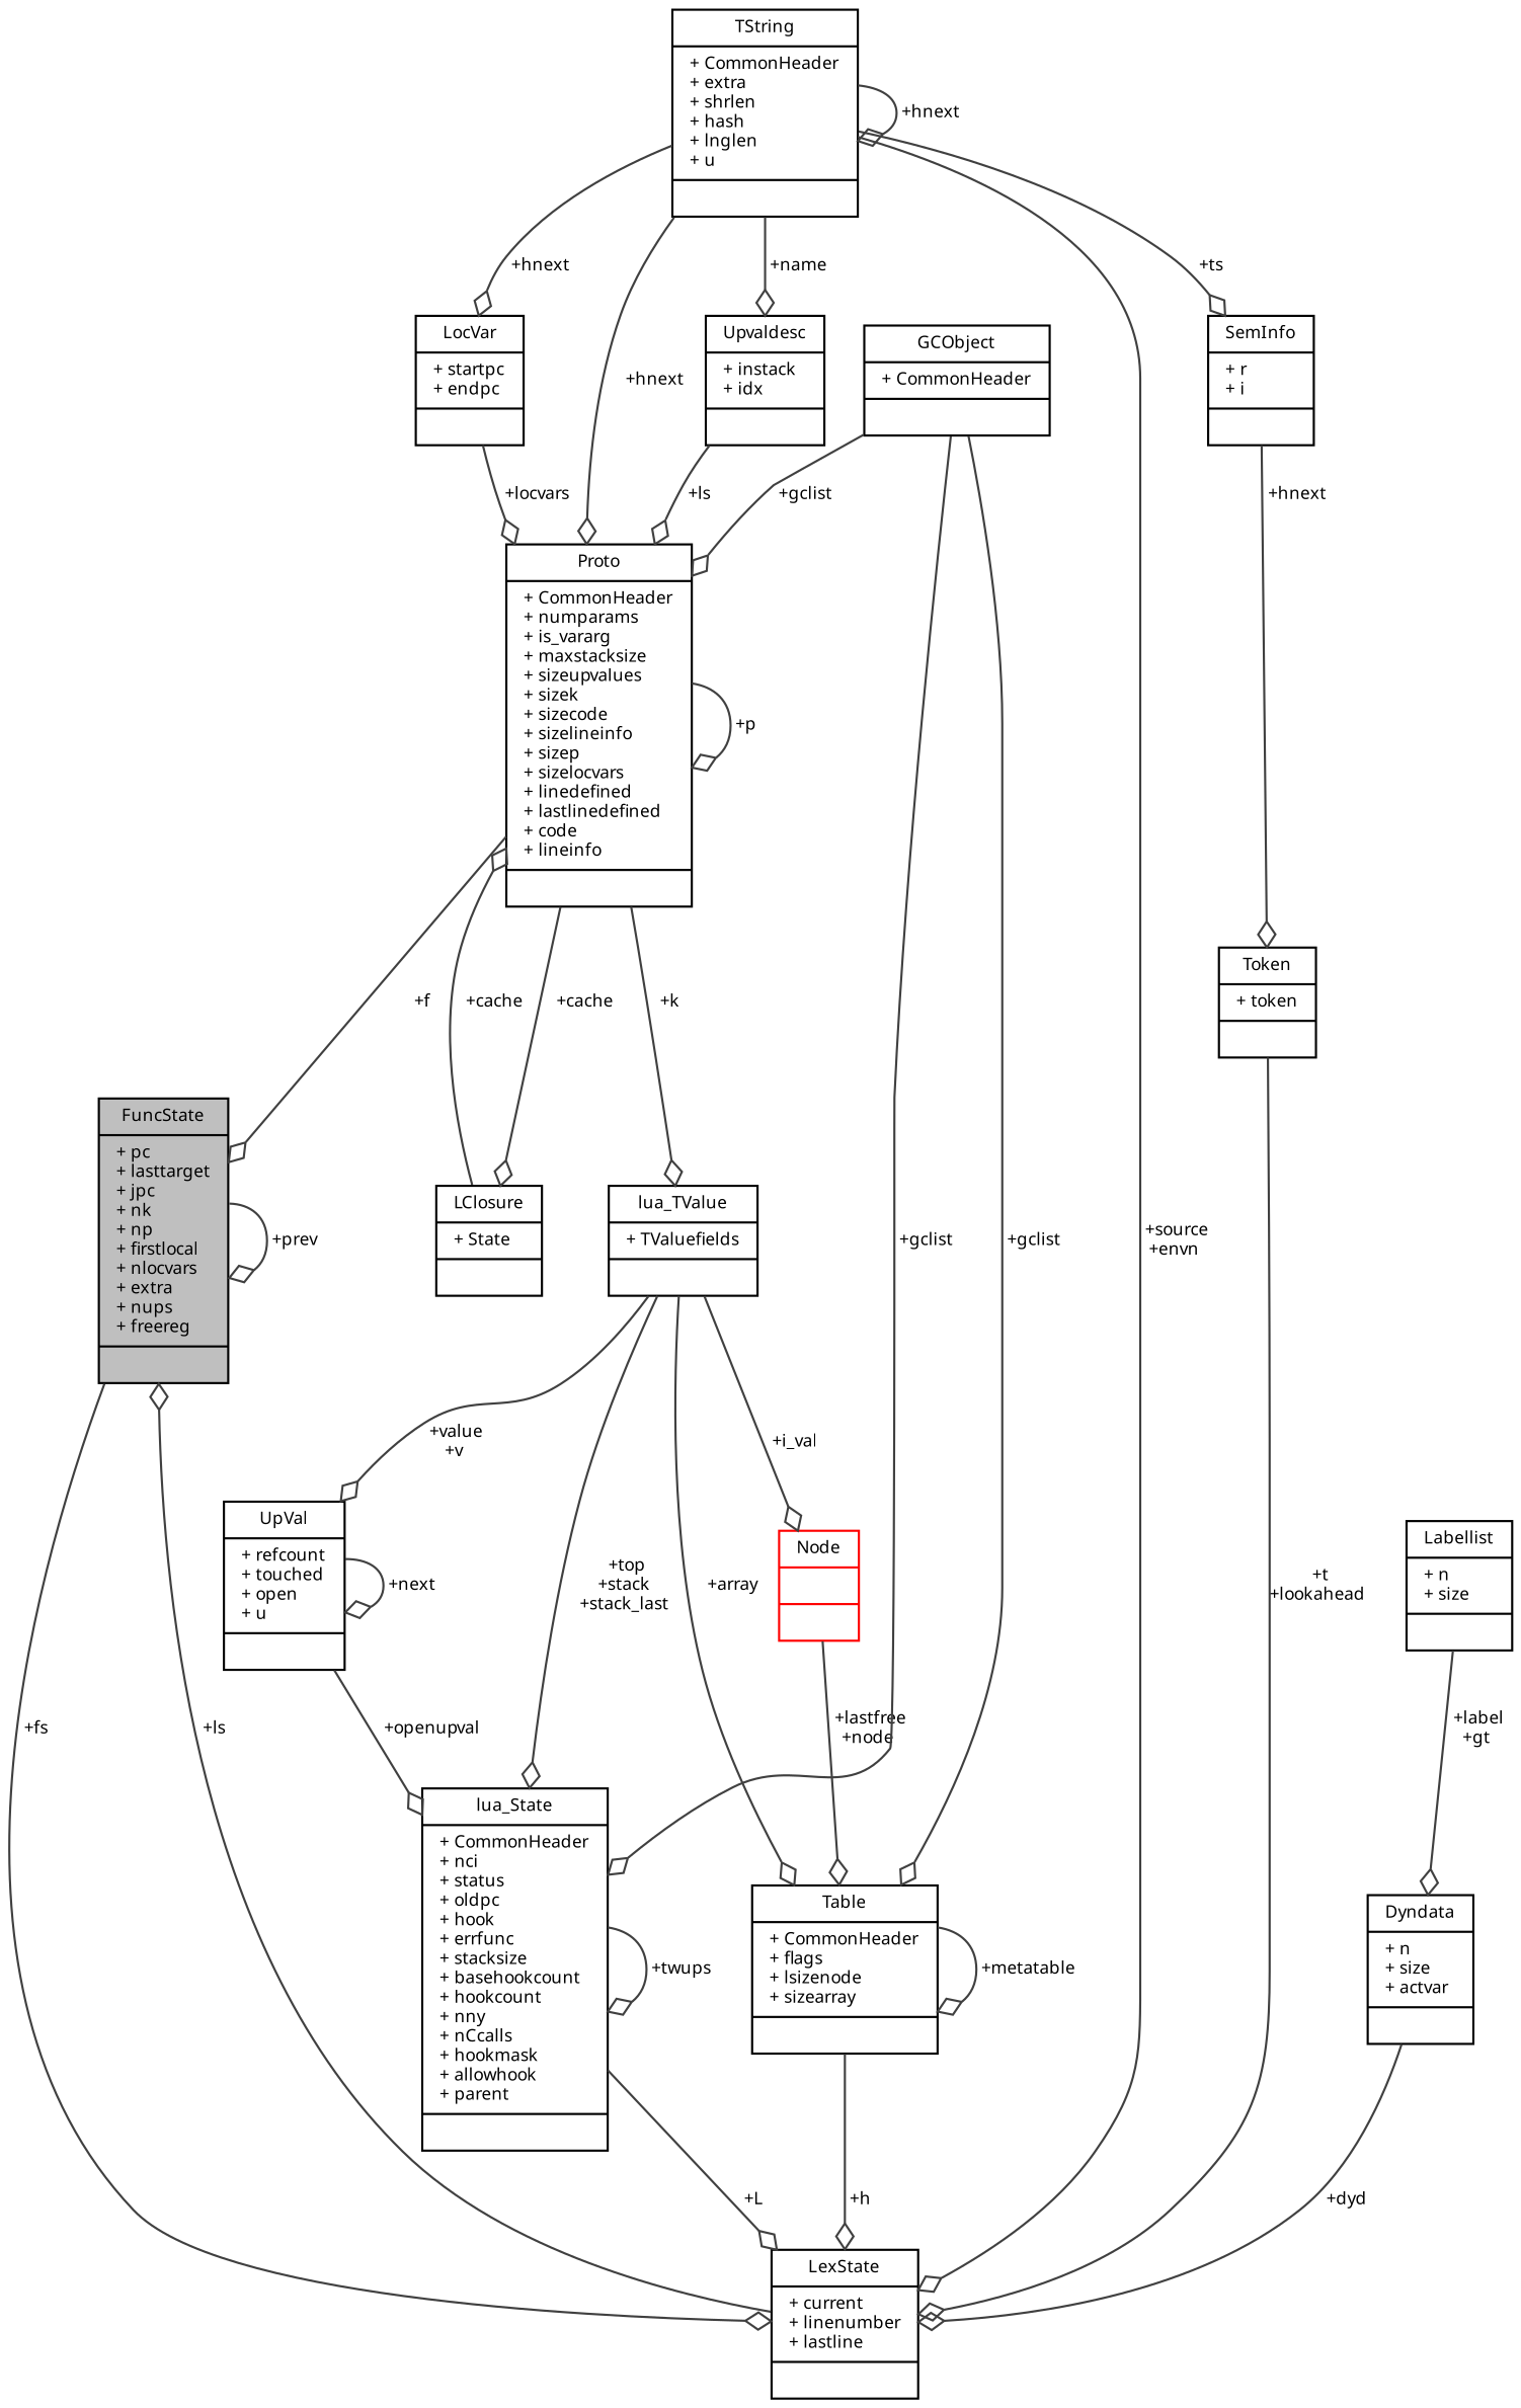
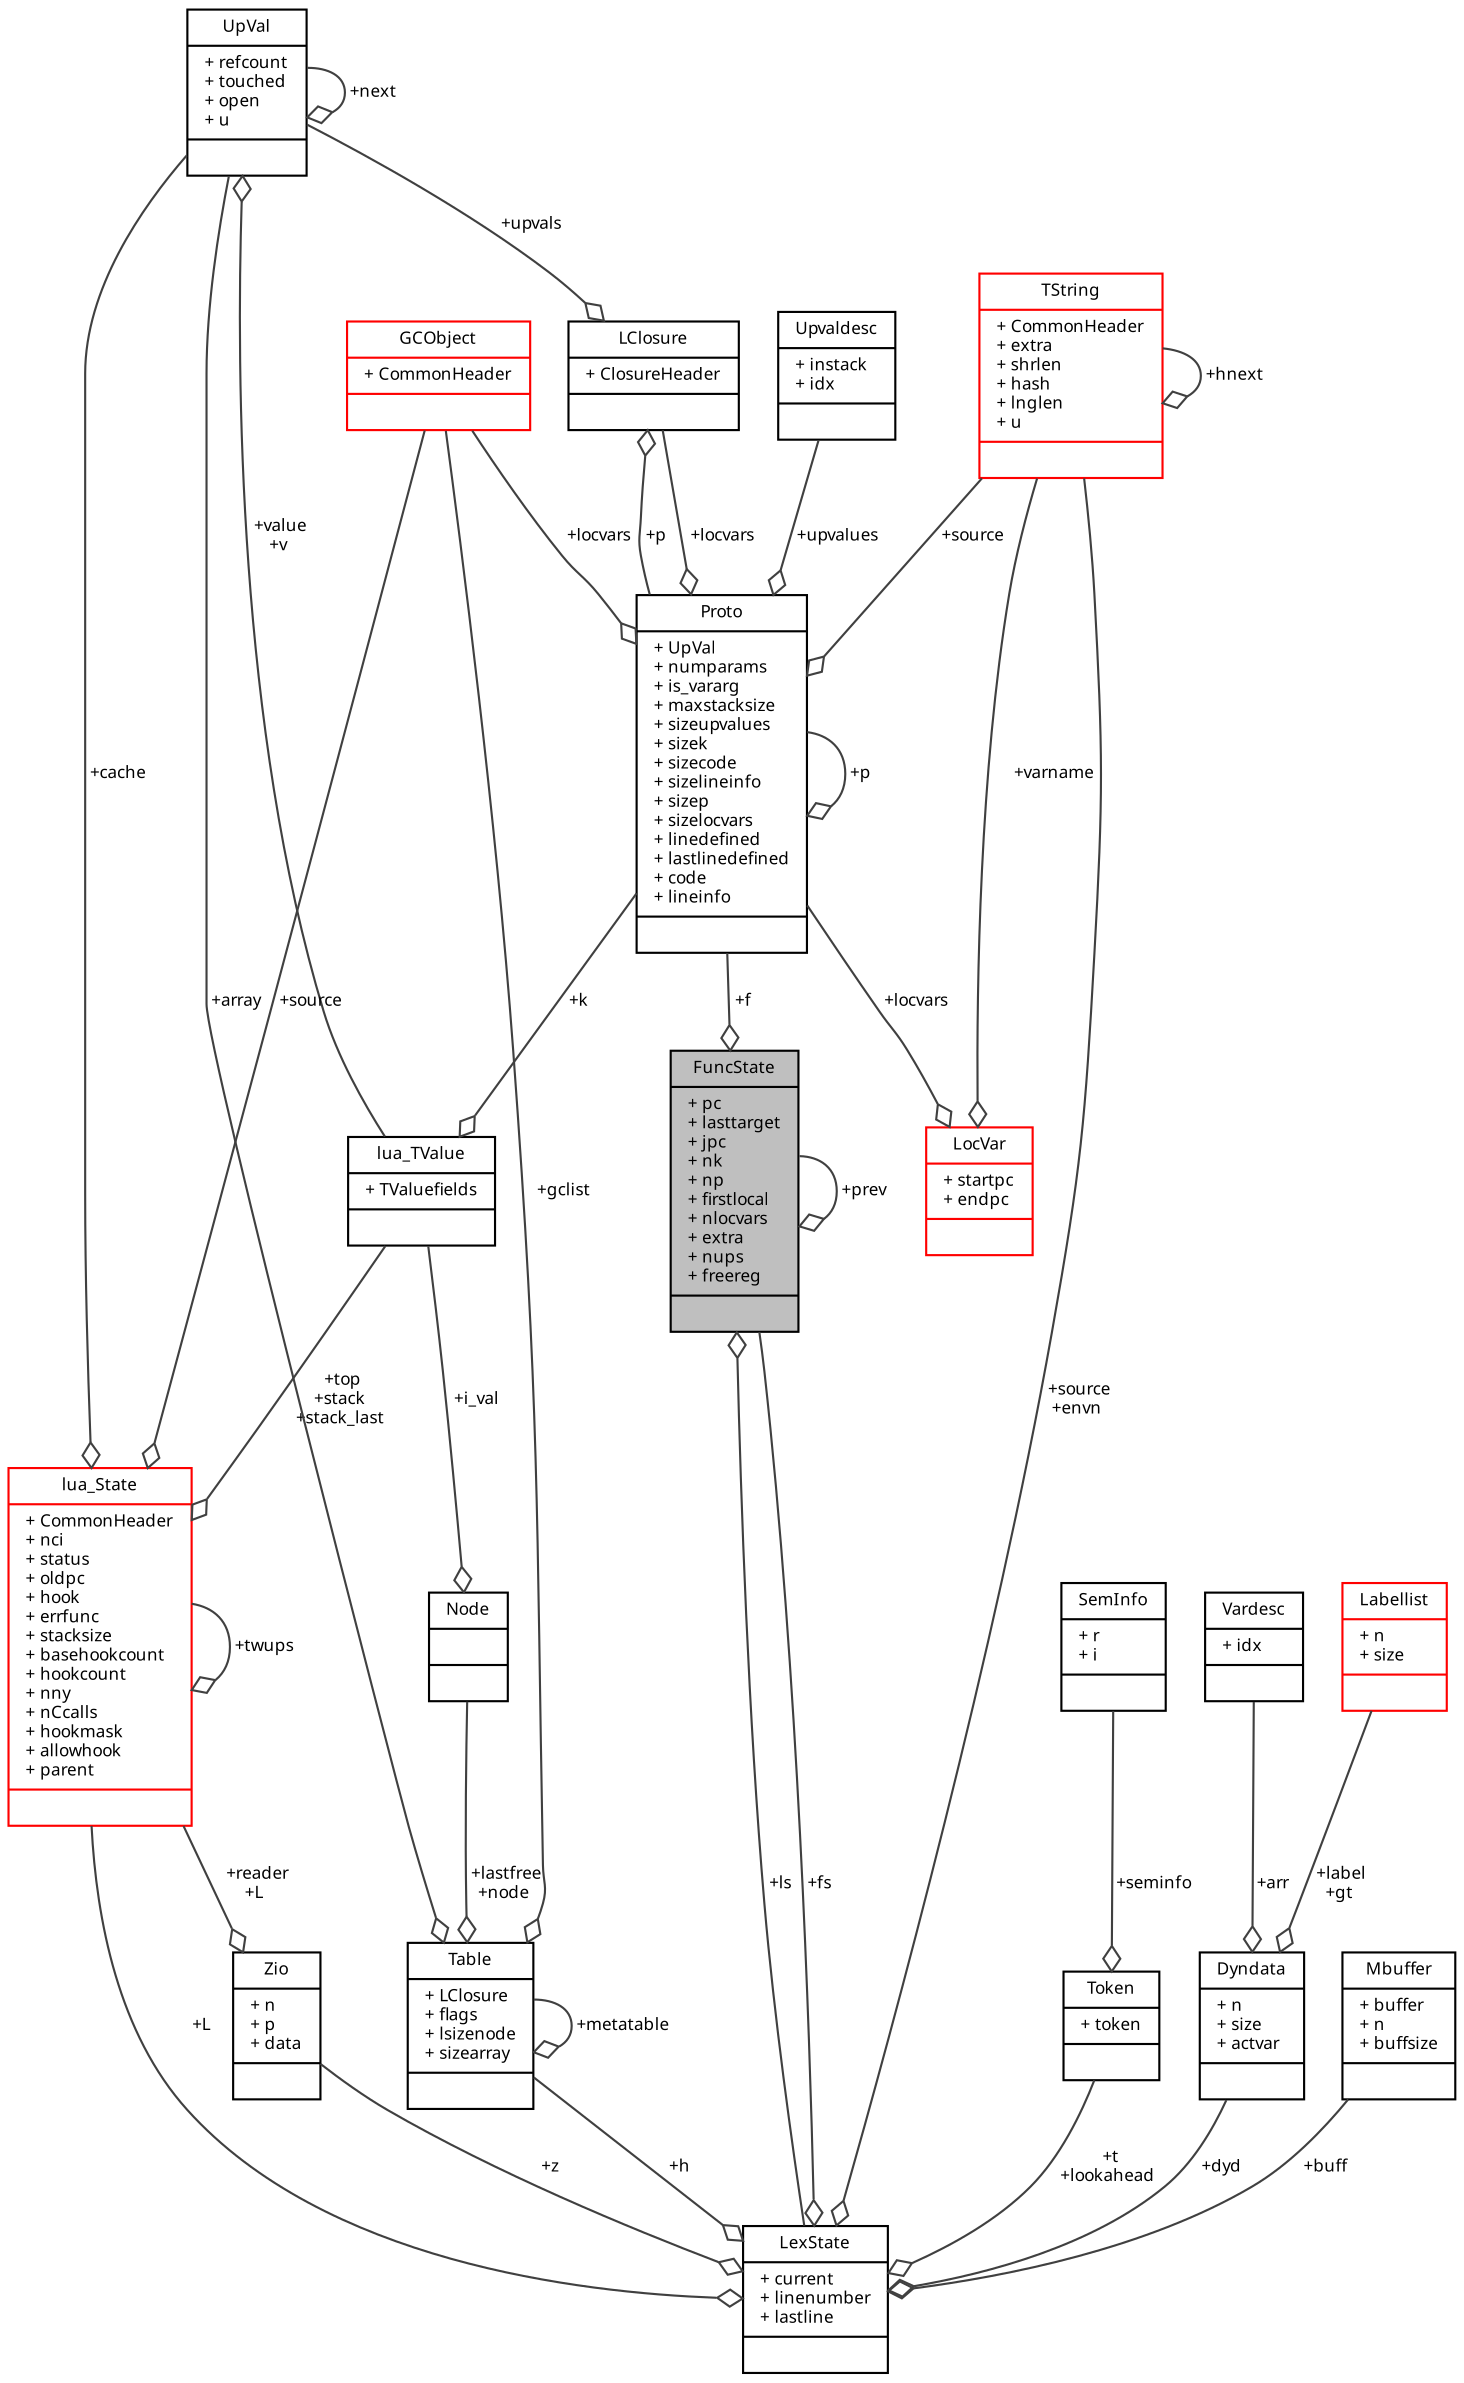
  digraph {
    node [color=black fillcolor=white fontname=Sans fontsize=8 shape=record style=filled]
    edge [arrowhead=odiamond color=grey25 fontname=Sans fontsize=8 labelfontname=Sans labelfontsize=8 style=solid]
    n1 [fillcolor=grey75 fontcolor=black height=0.2 label="{FuncState\n|+ pc\l+ lasttarget\l+ jpc\l+ nk\l+ np\l+ firstlocal\l+ nlocvars\l+ extra\l+ nups\l+ freereg\l|}" width=0.4]
    n2 [height=0.2 label="{LexState\n|+ current\l+ linenumber\l+ lastline\l|}" width=0.4]
-   n3 [height=0.2 label="{Proto\n|+ CommonHeader\l+ numparams\l+ is_vararg\l+ maxstacksize\l+ sizeupvalues\l+ sizek\l+ sizecode\l+ sizelineinfo\l+ sizep\l+ sizelocvars\l+ linedefined\l+ lastlinedefined\l+ code\l+ lineinfo\l|}" width=0.4]
-   n4 [height=0.2 label="{LClosure\n|+ State\l|}" width=0.4]
+   n3 [height=0.2 label="{Proto\n|+ UpVal\l+ numparams\l+ is_vararg\l+ maxstacksize\l+ sizeupvalues\l+ sizek\l+ sizecode\l+ sizelineinfo\l+ sizep\l+ sizelocvars\l+ linedefined\l+ lastlinedefined\l+ code\l+ lineinfo\l|}" width=0.4]
+   n4 [height=0.2 label="{LClosure\n|+ ClosureHeader\l|}" width=0.4]
    n5 [height=0.2 label="{lua_TValue\n|+ TValuefields\l|}" width=0.4]
    n6 [height=0.2 label="{UpVal\n|+ refcount\l+ touched\l+ open\l+ u\l|}" width=0.4]
-   n7 [height=0.2 label="{Table\n|+ CommonHeader\l+ flags\l+ lsizenode\l+ sizearray\l|}" width=0.4]
-   n8 [color=red height=0.2 label="{Node\n||}" width=0.4]
-   n9 [height=0.2 label="{lua_State\n|+ CommonHeader\l+ nci\l+ status\l+ oldpc\l+ hook\l+ errfunc\l+ stacksize\l+ basehookcount\l+ hookcount\l+ nny\l+ nCcalls\l+ hookmask\l+ allowhook\l+ parent\l|}" width=0.4]
-   n11 [height=0.2 label="{LocVar\n|+ startpc\l+ endpc\l|}" width=0.4]
-   n12 [height=0.2 label="{TString\n|+ CommonHeader\l+ extra\l+ shrlen\l+ hash\l+ lnglen\l+ u\l|}" width=0.4]
+   n7 [height=0.2 label="{Table\n|+ LClosure\l+ flags\l+ lsizenode\l+ sizearray\l|}" width=0.4]
+   n8 [height=0.2 label="{Node\n||}" width=0.4]
+   n9 [color=red height=0.2 label="{lua_State\n|+ CommonHeader\l+ nci\l+ status\l+ oldpc\l+ hook\l+ errfunc\l+ stacksize\l+ basehookcount\l+ hookcount\l+ nny\l+ nCcalls\l+ hookmask\l+ allowhook\l+ parent\l|}" width=0.4]
+   n10 [height=0.2 label="{Zio\n|+ n\l+ p\l+ data\l|}" width=0.4]
+   n11 [color=red height=0.2 label="{LocVar\n|+ startpc\l+ endpc\l|}" width=0.4]
+   n12 [color=red height=0.2 label="{TString\n|+ CommonHeader\l+ extra\l+ shrlen\l+ hash\l+ lnglen\l+ u\l|}" width=0.4]
    n13 [height=0.2 label="{Upvaldesc\n|+ instack\l+ idx\l|}" width=0.4]
    n14 [height=0.2 label="{SemInfo\n|+ r\l+ i\l|}" width=0.4]
    n15 [height=0.2 label="{Token\n|+ token\l|}" width=0.4]
-   n16 [height=0.2 label="{GCObject\n|+ CommonHeader\l|}" width=0.4]
+   n16 [color=red height=0.2 label="{GCObject\n|+ CommonHeader\l|}" width=0.4]
    n17 [height=0.2 label="{Dyndata\n|+ n\l+ size\l+ actvar\l|}" width=0.4]
-   n18 [height=0.2 label="{Labellist\n|+ n\l+ size\l|}" width=0.4]
+   n18 [color=red height=0.2 label="{Labellist\n|+ n\l+ size\l|}" width=0.4]
+   n19 [height=0.2 label="{Vardesc\n|+ idx\l|}" width=0.4]
+   n20 [height=0.2 label="{Mbuffer\n|+ buffer\l+ n\l+ buffsize\l|}" width=0.4]
    n1 -> n1 [label=" +prev"]
    n1 -> n2 [label=" +fs"]
    n2 -> n1 [label=" +ls"]
    n3 -> n1 [label=" +f"]
    n3 -> n3 [label=" +p"]
-   n3 -> n4 [label=" +cache"]
+   n3 -> n4 [label=" +p"]
    n3 -> n5 [label=" +k"]
-   n4 -> n3 [label=" +cache"]
+   n4 -> n3 [label=" +locvars"]
    n5 -> n6 [label=" +value\n+v"]
-   n5 -> n7 [label=" +array"]
+   n6 -> n7 [label=" +array"]
    n5 -> n8 [label=" +i_val"]
    n5 -> n9 [label=" +top\n+stack\n+stack_last"]
+   n6 -> n4 [label=" +upvals"]
    n6 -> n6 [label=" +next"]
-   n6 -> n9 [label=" +openupval"]
+   n6 -> n9 [label=" +cache"]
    n7 -> n2 [label=" +h"]
    n7 -> n7 [label=" +metatable"]
    n8 -> n7 [label=" +lastfree\n+node"]
    n9 -> n2 [label=" +L"]
    n9 -> n9 [label=" +twups"]
-   n11 -> n3 [label=" +locvars"]
+   n9 -> n10 [label=" +reader\n+L"]
+   n10 -> n2 [label=" +z"]
+   n3 -> n11 [label=" +locvars"]
    n12 -> n2 [label=" +source\n+envn"]
-   n12 -> n3 [label=" +hnext"]
-   n12 -> n11 [label=" +hnext"]
+   n12 -> n3 [label=" +source"]
+   n12 -> n11 [label=" +varname"]
    n12 -> n12 [label=" +hnext"]
-   n12 -> n13 [label=" +name"]
-   n12 -> n14 [label=" +ts"]
-   n13 -> n3 [label=" +ls"]
-   n14 -> n15 [label=" +hnext"]
+   n13 -> n3 [label=" +upvalues"]
+   n14 -> n15 [label=" +seminfo"]
    n15 -> n2 [label=" +t\n+lookahead"]
-   n16 -> n3 [label=" +gclist"]
+   n16 -> n3 [label=" +locvars"]
    n16 -> n7 [label=" +gclist"]
-   n16 -> n9 [label=" +gclist"]
+   n16 -> n9 [label=" +source"]
    n17 -> n2 [label=" +dyd"]
    n18 -> n17 [label=" +label\n+gt"]
+   n19 -> n17 [label=" +arr"]
+   n20 -> n2 [label=" +buff"]
  }
